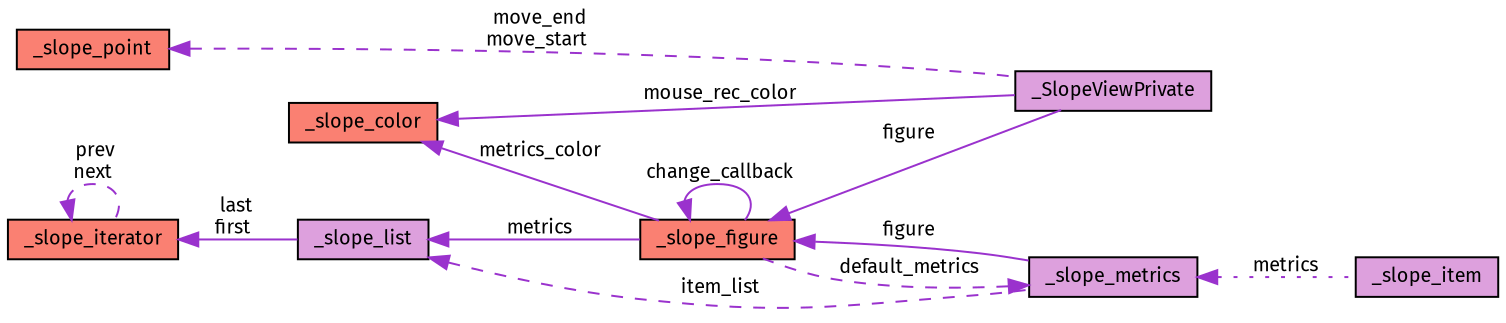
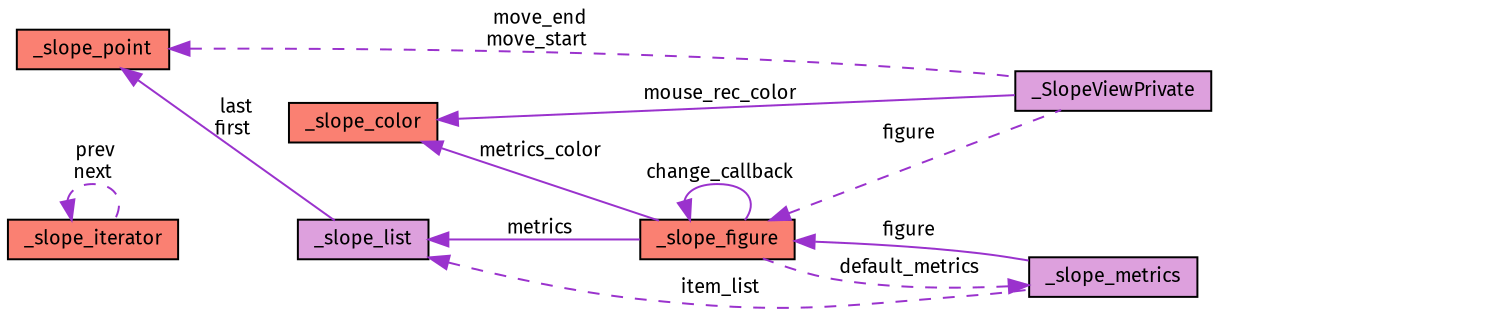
  digraph {
    fontname="Fira Sans"
    rankdir=LR
    node [color=black fillcolor=plum fontname="Fira Sans" fontsize=10 shape=record style=filled]
    edge [color=darkorchid3 dir=back fontname="Fira Sans" fontsize=10 labelfontname=Helvetica labelfontsize=10 style=solid]
    n1 [fontcolor=black height=0.2 label=_SlopeViewPrivate width=0.4]
    n2 [fillcolor=salmon height=0.2 label=_slope_figure width=0.4]
    n3 [height=0.2 label=_slope_metrics width=0.4]
-   n4 [height=0.2 label=_slope_item width=0.4]
    n5 [height=0.2 label=_slope_list width=0.4]
    n6 [fillcolor=salmon height=0.2 label=_slope_iterator width=0.4]
    n7 [fillcolor=salmon height=0.2 label=_slope_color width=0.4]
    n8 [fillcolor=salmon height=0.2 label=_slope_point width=0.4]
-   n2 -> n1 [label=" figure"]
+   n2 -> n1 [label=" figure" style=dashed]
    n2 -> n2 [label=" change_callback"]
    n2 -> n3 [label=" figure"]
    n3 -> n2 [label=" default_metrics" style=dashed]
-   n3 -> n4 [label=" metrics" style=dotted]
    n5 -> n2 [label=" metrics"]
    n5 -> n3 [label=" item_list" style=dashed]
-   n6 -> n5 [label=" last\nfirst"]
+   n8 -> n5 [label=" last\nfirst"]
    n6 -> n6 [label=" prev\nnext" style=dashed]
    n7 -> n1 [label=" mouse_rec_color"]
    n7 -> n2 [label=" metrics_color"]
    n8 -> n1 [label=" move_end\nmove_start" style=dashed]
  }
